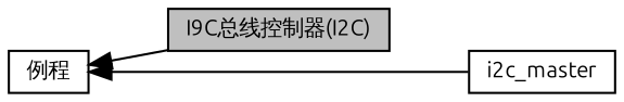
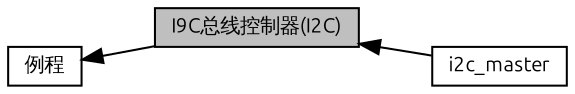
  digraph {
    fontname=Ubuntu
    rankdir=LR
    node [color=black fillcolor=white fontname=Ubuntu fontsize=10 shape=box style=filled]
    edge [dir=back fontname=Ubuntu fontsize=10 labelfontname="黑体" labelfontsize=10 shape=plaintext style=solid]
    n1 [fillcolor=grey75 fontcolor=black height=0.2 label="I9C总线控制器(I2C)" width=0.4]
    n2 [height=0.2 label=i2c_master width=0.4]
    n3 [height=0.2 label="例程" width=0.4]
-   n3 -> n2
+   n1 -> n2
    n3 -> n1
  }
